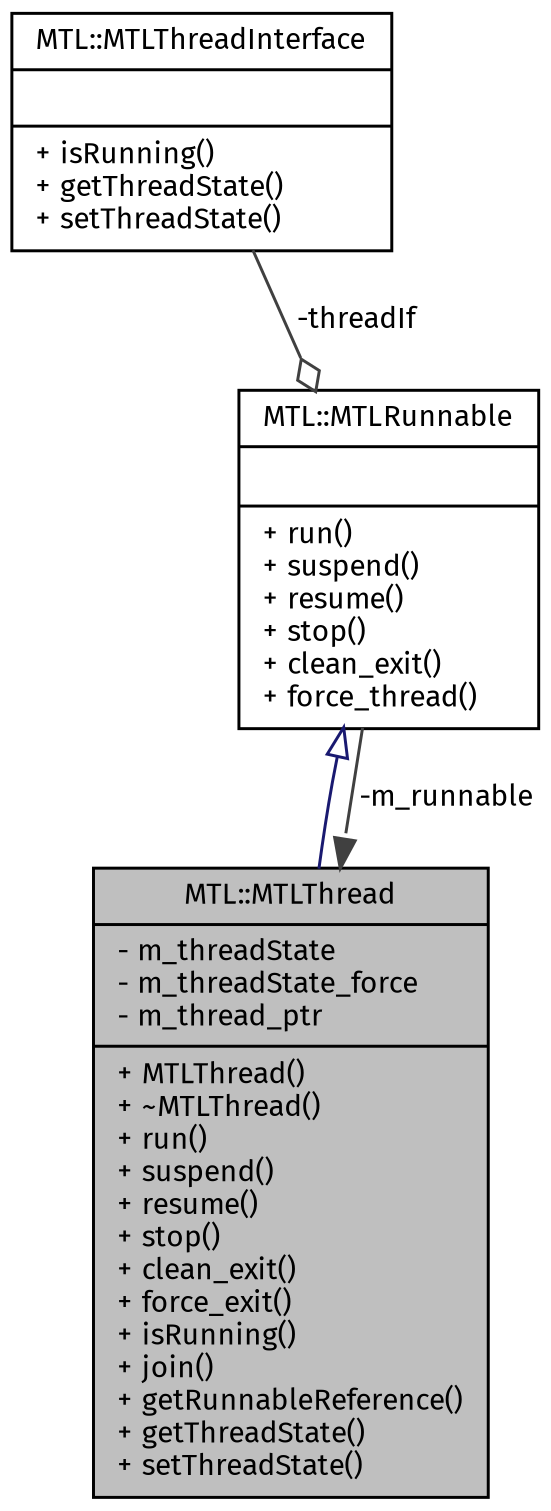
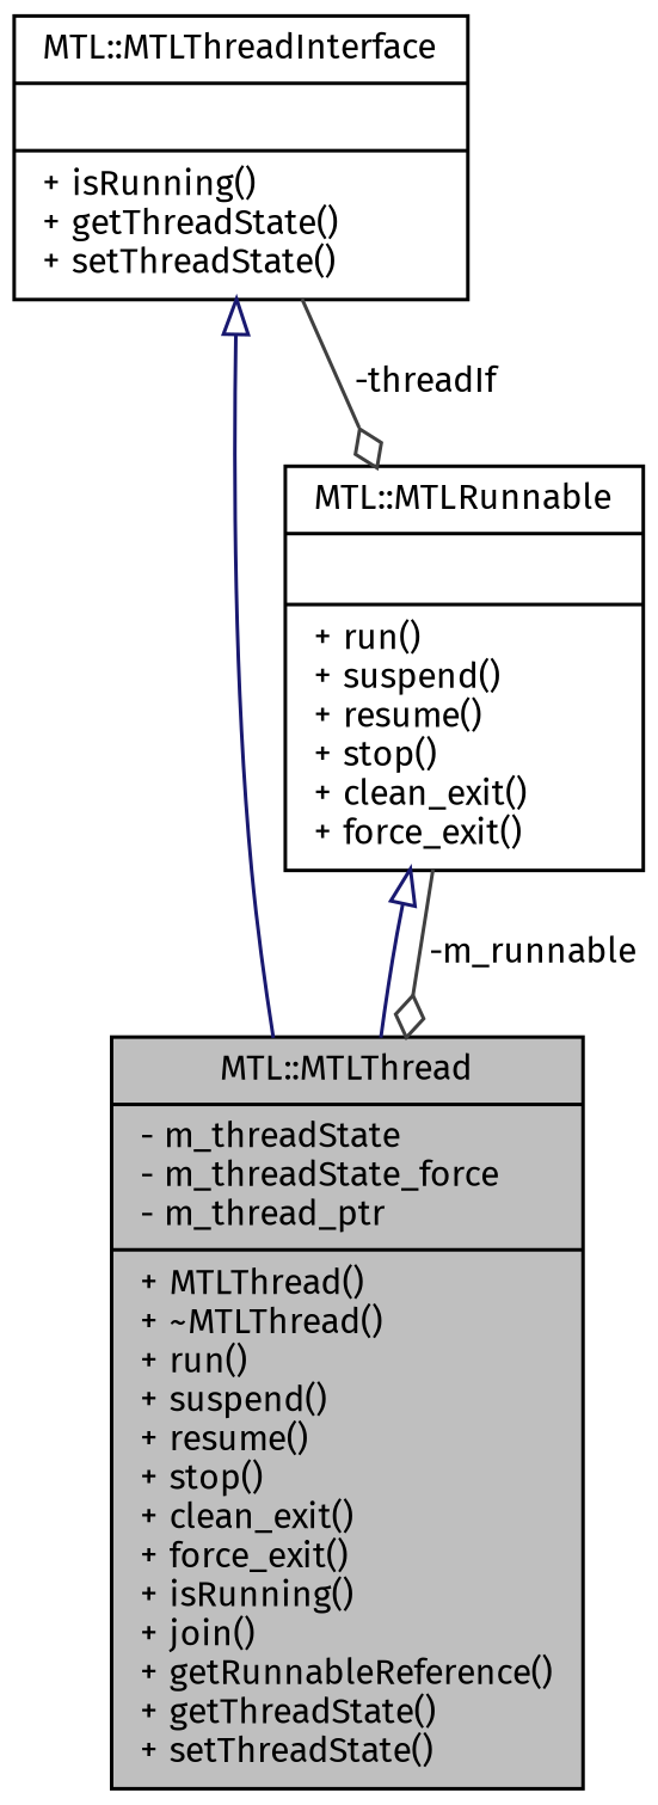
  digraph {
    fontname="Fira Sans"
    node [color=black fillcolor=white fontname="Fira Sans" fontsize=10 shape=record style=filled]
    edge [color=midnightblue fontname="Fira Sans" fontsize=10 labelfontname=Helvetica labelfontsize=10 style=solid]
    n1 [fillcolor=grey75 fontcolor=black height=0.2 label="{MTL::MTLThread\n|- m_threadState\l- m_threadState_force\l- m_thread_ptr\l|+ MTLThread()\l+ ~MTLThread()\l+ run()\l+ suspend()\l+ resume()\l+ stop()\l+ clean_exit()\l+ force_exit()\l+ isRunning()\l+ join()\l+ getRunnableReference()\l+ getThreadState()\l+ setThreadState()\l}" width=0.4]
-   n2 [height=0.2 label="{MTL::MTLRunnable\n||+ run()\l+ suspend()\l+ resume()\l+ stop()\l+ clean_exit()\l+ force_thread()\l}" width=0.4]
+   n2 [height=0.2 label="{MTL::MTLRunnable\n||+ run()\l+ suspend()\l+ resume()\l+ stop()\l+ clean_exit()\l+ force_exit()\l}" width=0.4]
    n3 [height=0.2 label="{MTL::MTLThreadInterface\n||+ isRunning()\l+ getThreadState()\l+ setThreadState()\l}" width=0.4]
    n2 -> n1 [arrowtail=onormal dir=back]
-   n2 -> n1 [arrowhead=normal color=grey25 label=" -m_runnable"]
+   n2 -> n1 [arrowhead=odiamond color=grey25 label=" -m_runnable"]
+   n3 -> n1 [arrowtail=onormal dir=back]
    n3 -> n2 [arrowhead=odiamond color=grey25 label=" -threadIf"]
  }
